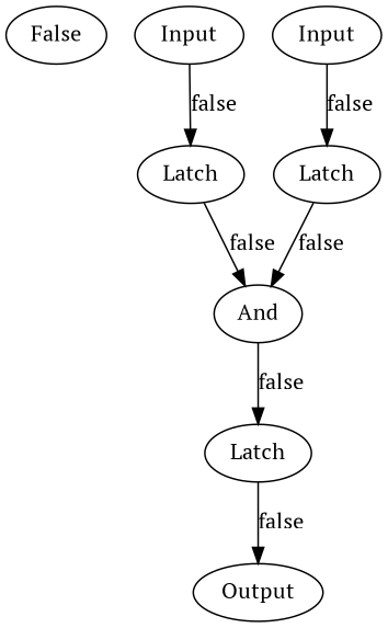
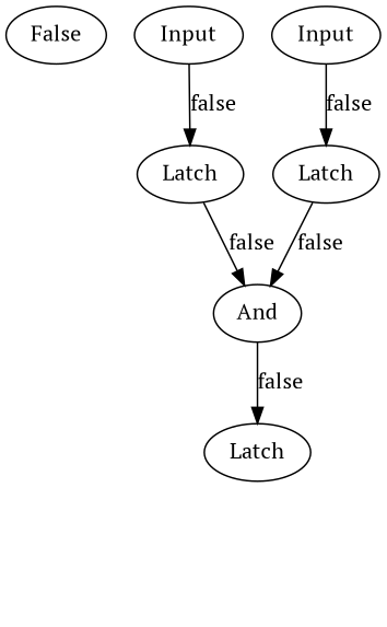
  digraph {
    fontname="PT Serif"
    node [fontname="PT Serif"]
    edge [fontname="PT Serif"]
    n1 [label=False]
    n2 [label=Input]
    n3 [label=Latch]
    n4 [label=Input]
    n5 [label=Latch]
    n6 [label=And]
    n7 [label=Latch]
-   n8 [label=Output]
    n2 -> n3 [label=false]
    n3 -> n6 [label=false]
    n4 -> n5 [label=false]
    n5 -> n6 [label=false]
    n6 -> n7 [label=false]
-   n7 -> n8 [label=false]
  }
